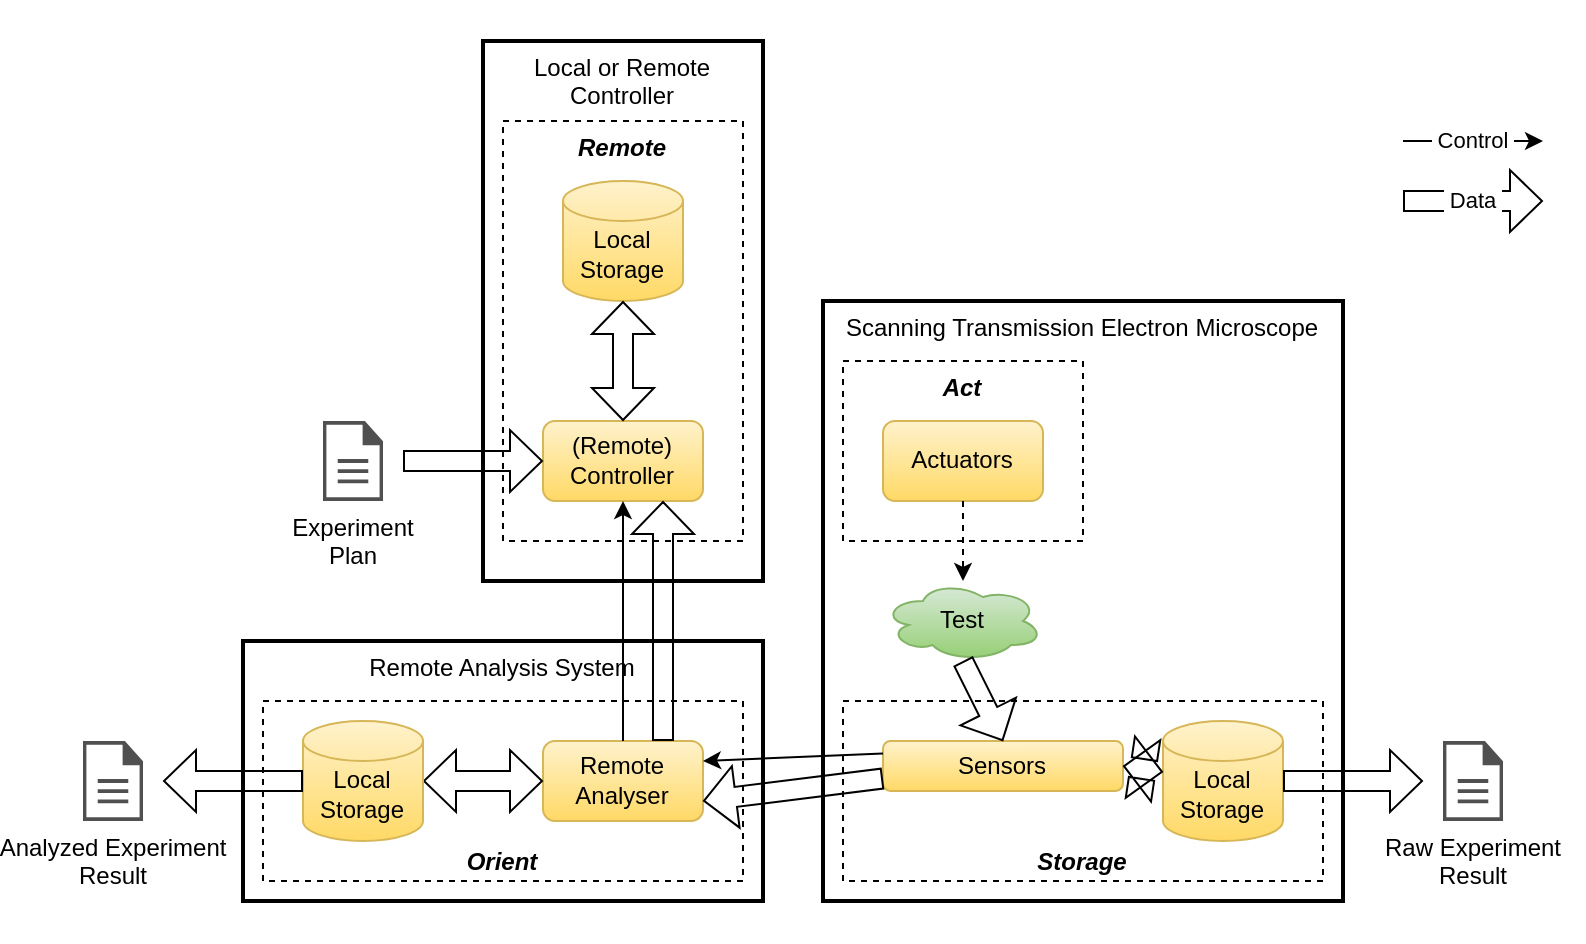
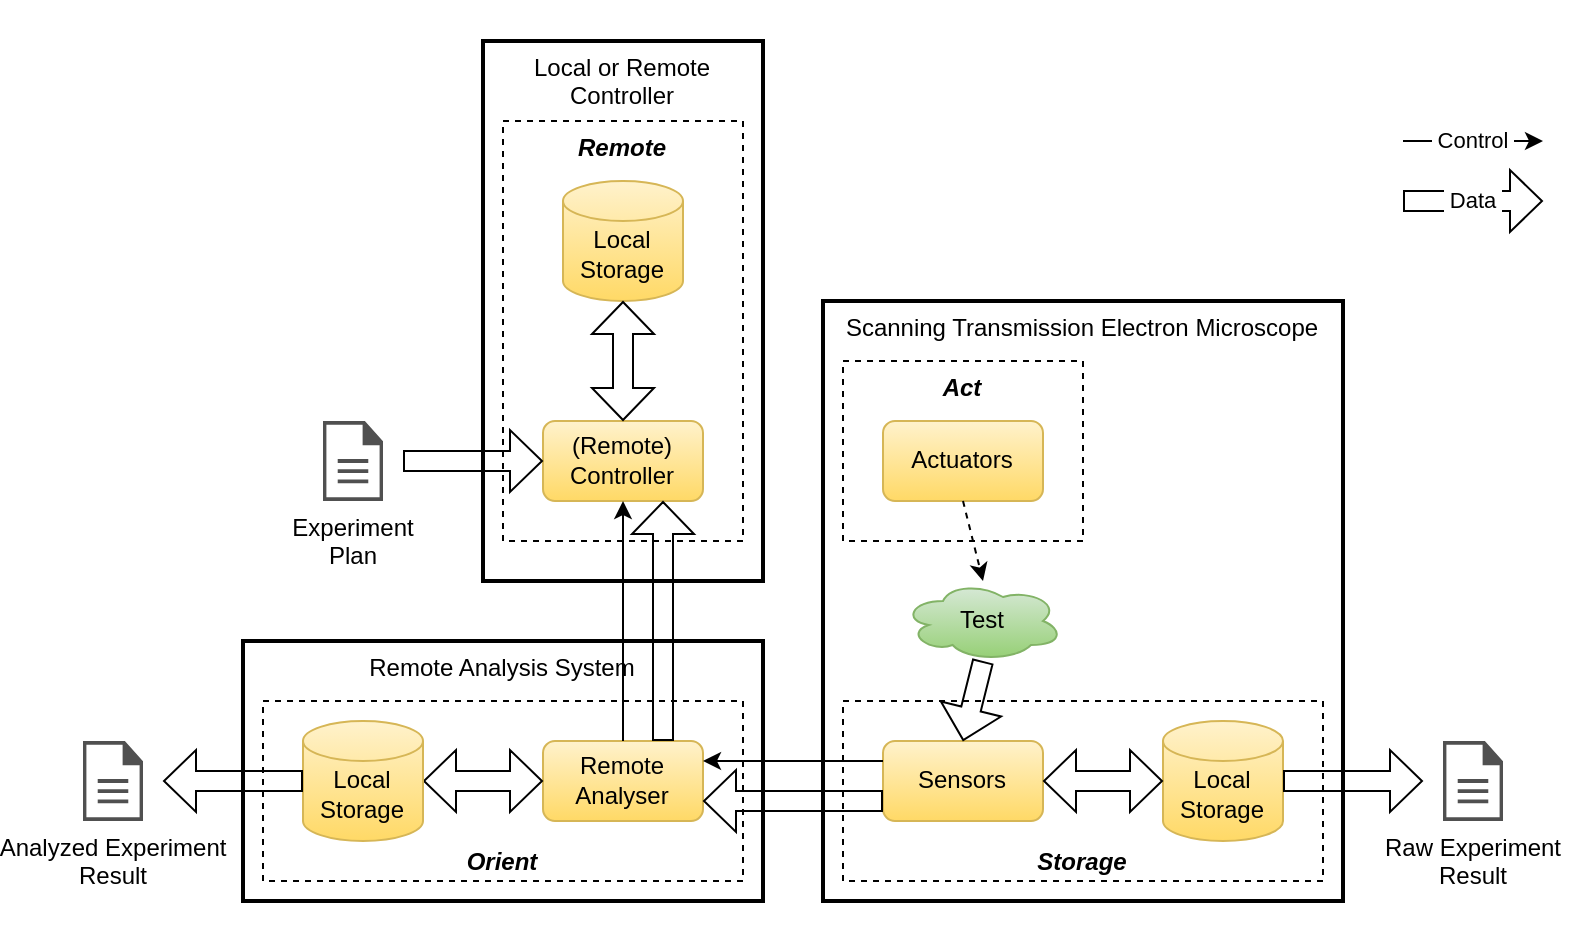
  <mxCell id="0" />
  <mxCell id="1" parent="0" />
  <mxCell id="2" value="Remote Analysis System" style="rounded=0;whiteSpace=wrap;html=1;fillColor=none;verticalAlign=top;glass=0;sketch=0;shadow=0;strokeWidth=2;" parent="1" vertex="1"><mxGeometry x="100" y="320" width="260" height="130" as="geometry" /></mxCell>
  <mxCell id="3" value="Local or Remote Controller" style="rounded=0;whiteSpace=wrap;html=1;fillColor=none;verticalAlign=top;glass=0;sketch=0;shadow=0;strokeWidth=2;" parent="1" vertex="1"><mxGeometry x="220" y="20" width="140" height="270" as="geometry" /></mxCell>
  <mxCell id="4" value="Scanning Transmission Electron Microscope" style="rounded=0;whiteSpace=wrap;html=1;fillColor=none;verticalAlign=top;glass=0;sketch=0;shadow=0;strokeWidth=2;" parent="1" vertex="1"><mxGeometry x="390" y="150" width="260" height="300" as="geometry" /></mxCell>
  <mxCell id="5" value="&lt;i&gt;&lt;b&gt;Orient&lt;/b&gt;&lt;/i&gt;" style="rounded=0;whiteSpace=wrap;html=1;dashed=1;fillColor=none;verticalAlign=bottom;" parent="1" vertex="1"><mxGeometry x="110" y="350" width="240" height="90" as="geometry" /></mxCell>
  <mxCell id="6" value="&lt;b&gt;&lt;i&gt;Remote&lt;/i&gt;&lt;/b&gt;" style="rounded=0;whiteSpace=wrap;html=1;dashed=1;fillColor=none;verticalAlign=top;" parent="1" vertex="1"><mxGeometry x="230" y="60" width="120" height="210" as="geometry" /></mxCell>
  <mxCell id="7" value="&lt;b&gt;&lt;i&gt;Act&lt;/i&gt;&lt;/b&gt;" style="rounded=0;whiteSpace=wrap;html=1;dashed=1;fillColor=none;verticalAlign=top;" parent="1" vertex="1"><mxGeometry x="400" y="180" width="120" height="90" as="geometry" /></mxCell>
  <mxCell id="8" value="&lt;i&gt;&lt;b&gt;Storage&lt;/b&gt;&lt;/i&gt;" style="rounded=0;whiteSpace=wrap;html=1;dashed=1;fillColor=none;verticalAlign=bottom;" parent="1" vertex="1"><mxGeometry x="400" y="350" width="240" height="90" as="geometry" /></mxCell>
  <mxCell id="9" value="Experiment&lt;br&gt;Plan" style="sketch=0;pointerEvents=1;shadow=0;dashed=0;html=1;strokeColor=none;fillColor=#505050;labelPosition=center;verticalLabelPosition=bottom;verticalAlign=top;outlineConnect=0;align=center;shape=mxgraph.office.concepts.document;" parent="1" vertex="1"><mxGeometry x="140" y="210" width="30" height="40" as="geometry" /></mxCell>
  <mxCell id="10" value="(Remote)&lt;br&gt;Controller" style="rounded=1;whiteSpace=wrap;html=1;fillColor=#fff2cc;gradientColor=#ffd966;strokeColor=#d6b656;" parent="1" vertex="1"><mxGeometry x="250" y="210" width="80" height="40" as="geometry" /></mxCell>
- <mxCell id="11" value="Test" style="ellipse;shape=cloud;whiteSpace=wrap;html=1;fillColor=#d5e8d4;gradientColor=#97d077;strokeColor=#82b366;" parent="1" vertex="1"><mxGeometry x="420" y="290" width="80" height="40" as="geometry" /></mxCell>
- <mxCell id="12" value="Sensors" style="rounded=1;whiteSpace=wrap;html=1;fillColor=#fff2cc;gradientColor=#ffd966;strokeColor=#d6b656;" parent="1" vertex="1"><mxGeometry x="420" y="370" width="120" height="25" as="geometry" /></mxCell>
+ <mxCell id="11" value="Test" style="ellipse;shape=cloud;whiteSpace=wrap;html=1;fillColor=#d5e8d4;gradientColor=#97d077;strokeColor=#82b366;" parent="1" vertex="1"><mxGeometry x="430" y="290" width="80" height="40" as="geometry" /></mxCell>
+ <mxCell id="12" value="Sensors" style="rounded=1;whiteSpace=wrap;html=1;fillColor=#fff2cc;gradientColor=#ffd966;strokeColor=#d6b656;" parent="1" vertex="1"><mxGeometry x="420" y="370" width="80" height="40" as="geometry" /></mxCell>
  <mxCell id="13" value="Actuators" style="rounded=1;whiteSpace=wrap;html=1;fillColor=#fff2cc;gradientColor=#ffd966;strokeColor=#d6b656;" parent="1" vertex="1"><mxGeometry x="420" y="210" width="80" height="40" as="geometry" /></mxCell>
  <mxCell id="14" value="" style="endArrow=classic;html=1;rounded=0;exitX=0.5;exitY=1;exitDx=0;exitDy=0;entryX=0.5;entryY=0;entryDx=0;entryDy=0;dashed=1;" parent="1" source="13" target="11" edge="1"><mxGeometry width="50" height="50" relative="1" as="geometry"><mxPoint x="340" y="490" as="sourcePoint" /><mxPoint x="590" y="280" as="targetPoint" /></mxGeometry></mxCell>
  <mxCell id="15" value="Remote&lt;br&gt;Analyser" style="rounded=1;whiteSpace=wrap;html=1;fillColor=#fff2cc;gradientColor=#ffd966;strokeColor=#d6b656;" parent="1" vertex="1"><mxGeometry x="250" y="370" width="80" height="40" as="geometry" /></mxCell>
  <mxCell id="16" value="" style="endArrow=classic;html=1;rounded=0;exitX=0;exitY=0.25;exitDx=0;exitDy=0;entryX=1;entryY=0.25;entryDx=0;entryDy=0;" parent="1" source="12" target="15" edge="1"><mxGeometry width="50" height="50" relative="1" as="geometry"><mxPoint x="330" y="500" as="sourcePoint" /><mxPoint x="380" y="450" as="targetPoint" /></mxGeometry></mxCell>
  <mxCell id="17" value="" style="endArrow=classic;html=1;rounded=0;exitX=0.5;exitY=0;exitDx=0;exitDy=0;entryX=0.5;entryY=1;entryDx=0;entryDy=0;" parent="1" source="15" target="10" edge="1"><mxGeometry width="50" height="50" relative="1" as="geometry"><mxPoint x="330" y="500" as="sourcePoint" /><mxPoint x="380" y="450" as="targetPoint" /></mxGeometry></mxCell>
  <mxCell id="18" value="&lt;br&gt;Local&lt;br&gt;Storage" style="strokeWidth=1;html=1;shape=mxgraph.flowchart.database;whiteSpace=wrap;labelBackgroundColor=none;fillColor=#fff2cc;gradientColor=#ffd966;strokeColor=#d6b656;" parent="1" vertex="1"><mxGeometry x="560" y="360" width="60" height="60" as="geometry" /></mxCell>
  <mxCell id="19" value="" style="shape=flexArrow;endArrow=classic;html=1;rounded=0;exitX=1;exitY=0.5;exitDx=0;exitDy=0;endSize=5;startSize=5;startArrow=block;" parent="1" source="12" target="18" edge="1"><mxGeometry width="50" height="50" relative="1" as="geometry"><mxPoint x="280" y="480" as="sourcePoint" /><mxPoint x="560" y="440" as="targetPoint" /></mxGeometry></mxCell>
  <mxCell id="20" value="" style="shape=flexArrow;endArrow=classic;html=1;rounded=0;entryX=1;entryY=0.5;entryDx=0;entryDy=0;startArrow=block;startSize=5;endSize=5;entryPerimeter=0;" parent="1" source="15" target="23" edge="1"><mxGeometry width="50" height="50" relative="1" as="geometry"><mxPoint x="410" y="360" as="sourcePoint" /><mxPoint x="480" y="360" as="targetPoint" /></mxGeometry></mxCell>
  <mxCell id="21" value="" style="shape=flexArrow;endArrow=classic;html=1;rounded=0;exitX=0.5;exitY=1;exitDx=0;exitDy=0;entryX=0.5;entryY=0;entryDx=0;entryDy=0;endSize=5;startSize=5;" parent="1" source="11" target="12" edge="1"><mxGeometry width="50" height="50" relative="1" as="geometry"><mxPoint x="430" y="380" as="sourcePoint" /><mxPoint x="390" y="341" as="targetPoint" /></mxGeometry></mxCell>
  <mxCell id="22" value="" style="shape=flexArrow;endArrow=classic;html=1;rounded=0;endSize=5;startSize=5;entryX=0;entryY=0.5;entryDx=0;entryDy=0;" parent="1" target="10" edge="1"><mxGeometry width="50" height="50" relative="1" as="geometry"><mxPoint x="180" y="230" as="sourcePoint" /><mxPoint x="630" y="330" as="targetPoint" /></mxGeometry></mxCell>
  <mxCell id="23" value="&lt;br&gt;Local&lt;br&gt;Storage" style="strokeWidth=1;html=1;shape=mxgraph.flowchart.database;whiteSpace=wrap;labelBackgroundColor=none;fillColor=#fff2cc;gradientColor=#ffd966;strokeColor=#d6b656;" parent="1" vertex="1"><mxGeometry x="130" y="360" width="60" height="60" as="geometry" /></mxCell>
  <mxCell id="24" value="&lt;br&gt;Local&lt;br&gt;Storage" style="strokeWidth=1;html=1;shape=mxgraph.flowchart.database;whiteSpace=wrap;labelBackgroundColor=none;fillColor=#fff2cc;gradientColor=#ffd966;strokeColor=#d6b656;" parent="1" vertex="1"><mxGeometry x="260" y="90" width="60" height="60" as="geometry" /></mxCell>
  <mxCell id="25" value="" style="shape=flexArrow;endArrow=classic;html=1;rounded=0;startArrow=block;startSize=5;endSize=5;" parent="1" source="24" target="10" edge="1"><mxGeometry width="50" height="50" relative="1" as="geometry"><mxPoint x="300" y="420" as="sourcePoint" /><mxPoint x="300" y="460" as="targetPoint" /></mxGeometry></mxCell>
  <mxCell id="26" value="" style="shape=flexArrow;endArrow=classic;html=1;rounded=0;endSize=5;startSize=5;entryX=1;entryY=0.75;entryDx=0;entryDy=0;exitX=0;exitY=0.75;exitDx=0;exitDy=0;" parent="1" source="12" target="15" edge="1"><mxGeometry width="50" height="50" relative="1" as="geometry"><mxPoint x="530" y="500" as="sourcePoint" /><mxPoint x="310" y="540" as="targetPoint" /></mxGeometry></mxCell>
  <mxCell id="27" value="" style="shape=flexArrow;endArrow=classic;html=1;rounded=0;endSize=5;startSize=5;entryX=0.75;entryY=1;entryDx=0;entryDy=0;exitX=0.75;exitY=0;exitDx=0;exitDy=0;" parent="1" source="15" target="10" edge="1"><mxGeometry width="50" height="50" relative="1" as="geometry"><mxPoint x="480" y="420" as="sourcePoint" /><mxPoint x="340" y="420" as="targetPoint" /></mxGeometry></mxCell>
  <mxCell id="28" value="Raw Experiment&lt;br&gt;Result" style="sketch=0;pointerEvents=1;shadow=0;dashed=0;html=1;strokeColor=none;fillColor=#505050;labelPosition=center;verticalLabelPosition=bottom;verticalAlign=top;outlineConnect=0;align=center;shape=mxgraph.office.concepts.document;" parent="1" vertex="1"><mxGeometry x="700" y="370" width="30" height="40" as="geometry" /></mxCell>
  <mxCell id="29" value="" style="shape=flexArrow;endArrow=classic;html=1;rounded=0;endSize=5;startSize=5;exitX=1;exitY=0.5;exitDx=0;exitDy=0;exitPerimeter=0;" parent="1" source="18" edge="1"><mxGeometry width="50" height="50" relative="1" as="geometry"><mxPoint x="720" y="240" as="sourcePoint" /><mxPoint x="690" y="390" as="targetPoint" /></mxGeometry></mxCell>
  <mxCell id="30" value="&amp;nbsp;Control&amp;nbsp;" style="endArrow=classic;html=1;rounded=0;entryX=0;entryY=0.5;entryDx=0;entryDy=0;" parent="1" edge="1"><mxGeometry width="50" height="50" relative="1" as="geometry"><mxPoint x="680" y="70" as="sourcePoint" /><mxPoint x="750" y="70" as="targetPoint" /></mxGeometry></mxCell>
  <mxCell id="31" value="&amp;nbsp;Data&amp;nbsp;" style="shape=flexArrow;endArrow=classic;html=1;rounded=0;endSize=5;startSize=5;" parent="1" edge="1"><mxGeometry width="50" height="50" relative="1" as="geometry"><mxPoint x="680" y="100" as="sourcePoint" /><mxPoint x="750" y="100" as="targetPoint" /></mxGeometry></mxCell>
  <mxCell id="32" value="" style="shape=flexArrow;endArrow=classic;html=1;rounded=0;endSize=5;startSize=5;exitX=0;exitY=0.5;exitDx=0;exitDy=0;exitPerimeter=0;" parent="1" source="23" edge="1"><mxGeometry width="50" height="50" relative="1" as="geometry"><mxPoint x="60" y="430" as="sourcePoint" /><mxPoint x="60" y="390" as="targetPoint" /></mxGeometry></mxCell>
  <mxCell id="33" value="Analyzed Experiment&lt;br&gt;Result" style="sketch=0;pointerEvents=1;shadow=0;dashed=0;html=1;strokeColor=none;fillColor=#505050;labelPosition=center;verticalLabelPosition=bottom;verticalAlign=top;outlineConnect=0;align=center;shape=mxgraph.office.concepts.document;" parent="1" vertex="1"><mxGeometry x="20" y="370" width="30" height="40" as="geometry" /></mxCell>
